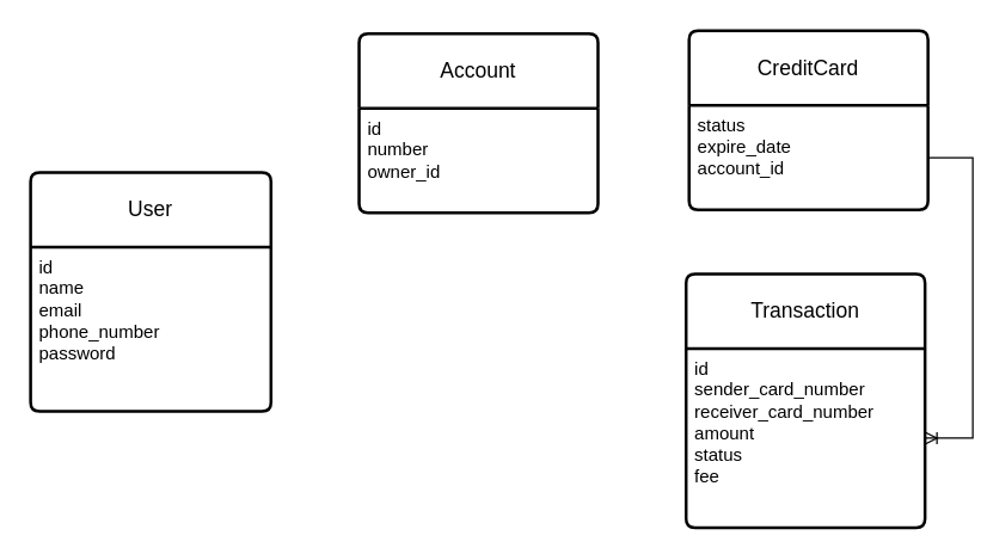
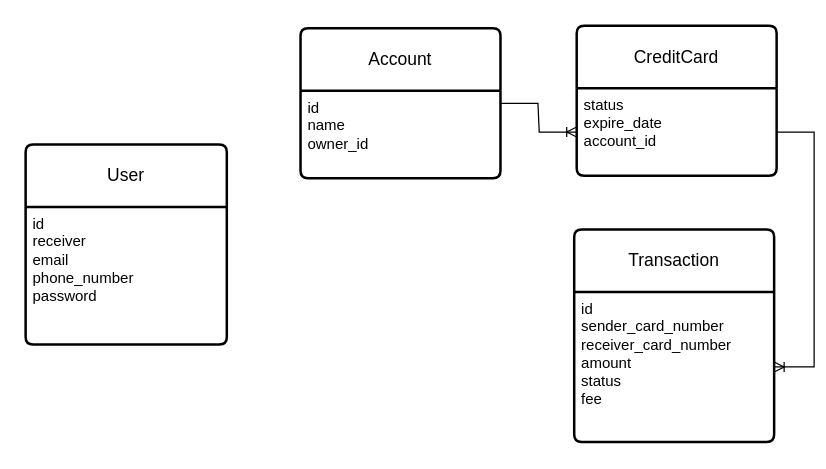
  <mxCell id="0" />
  <mxCell id="1" parent="0" />
  <mxCell id="2" value="Transaction" style="swimlane;childLayout=stackLayout;horizontal=1;startSize=50;horizontalStack=0;rounded=1;fontSize=14;fontStyle=0;strokeWidth=2;resizeParent=0;resizeLast=1;shadow=0;dashed=0;align=center;arcSize=4;whiteSpace=wrap;html=1;" vertex="1" parent="1"><mxGeometry x="459" y="183" width="160" height="170" as="geometry" /></mxCell>
  <mxCell id="3" value="&lt;div&gt;id&lt;/div&gt;&lt;div&gt;&lt;span style=&quot;background-color: initial;&quot;&gt;sender_card_number&lt;/span&gt;&lt;/div&gt;&lt;div&gt;&lt;span style=&quot;background-color: initial;&quot;&gt;receiver_card_number&lt;/span&gt;&lt;/div&gt;&lt;div&gt;amount&lt;/div&gt;&lt;div&gt;status&lt;/div&gt;&lt;div&gt;&lt;span style=&quot;background-color: initial;&quot;&gt;fee&lt;/span&gt;&lt;br&gt;&lt;/div&gt;" style="align=left;strokeColor=none;fillColor=none;spacingLeft=4;fontSize=12;verticalAlign=top;resizable=0;rotatable=0;part=1;html=1;" vertex="1" parent="2"><mxGeometry y="50" width="160" height="120" as="geometry" /></mxCell>
  <mxCell id="4" value="User" style="swimlane;childLayout=stackLayout;horizontal=1;startSize=50;horizontalStack=0;rounded=1;fontSize=14;fontStyle=0;strokeWidth=2;resizeParent=0;resizeLast=1;shadow=0;dashed=0;align=center;arcSize=4;whiteSpace=wrap;html=1;" vertex="1" parent="1"><mxGeometry x="20" y="115" width="161" height="160" as="geometry" /></mxCell>
- <mxCell id="5" value="id&lt;div&gt;name&lt;/div&gt;&lt;div&gt;email&lt;/div&gt;&lt;div&gt;phone_number&lt;/div&gt;&lt;div&gt;password&lt;/div&gt;&lt;div&gt;&lt;br&gt;&lt;/div&gt;" style="align=left;strokeColor=none;fillColor=none;spacingLeft=4;fontSize=12;verticalAlign=top;resizable=0;rotatable=0;part=1;html=1;" vertex="1" parent="4"><mxGeometry y="50" width="161" height="110" as="geometry" /></mxCell>
+ <mxCell id="5" value="id&lt;div&gt;receiver&lt;/div&gt;&lt;div&gt;email&lt;/div&gt;&lt;div&gt;phone_number&lt;/div&gt;&lt;div&gt;password&lt;/div&gt;&lt;div&gt;&lt;br&gt;&lt;/div&gt;" style="align=left;strokeColor=none;fillColor=none;spacingLeft=4;fontSize=12;verticalAlign=top;resizable=0;rotatable=0;part=1;html=1;" vertex="1" parent="4"><mxGeometry y="50" width="161" height="110" as="geometry" /></mxCell>
  <mxCell id="6" value="Account" style="swimlane;childLayout=stackLayout;horizontal=1;startSize=50;horizontalStack=0;rounded=1;fontSize=14;fontStyle=0;strokeWidth=2;resizeParent=0;resizeLast=1;shadow=0;dashed=0;align=center;arcSize=4;whiteSpace=wrap;html=1;" vertex="1" parent="1"><mxGeometry x="240" y="22" width="160" height="120" as="geometry" /></mxCell>
- <mxCell id="7" value="&lt;div&gt;id&lt;/div&gt;&lt;div&gt;number&lt;/div&gt;&lt;div&gt;owner_id&lt;br&gt;&lt;/div&gt;" style="align=left;strokeColor=none;fillColor=none;spacingLeft=4;fontSize=12;verticalAlign=top;resizable=0;rotatable=0;part=1;html=1;" vertex="1" parent="6"><mxGeometry y="50" width="160" height="70" as="geometry" /></mxCell>
+ <mxCell id="7" value="&lt;div&gt;id&lt;/div&gt;&lt;div&gt;name&lt;/div&gt;&lt;div&gt;owner_id&lt;br&gt;&lt;/div&gt;" style="align=left;strokeColor=none;fillColor=none;spacingLeft=4;fontSize=12;verticalAlign=top;resizable=0;rotatable=0;part=1;html=1;" vertex="1" parent="6"><mxGeometry y="50" width="160" height="70" as="geometry" /></mxCell>
  <mxCell id="8" value="CreditCard" style="swimlane;childLayout=stackLayout;horizontal=1;startSize=50;horizontalStack=0;rounded=1;fontSize=14;fontStyle=0;strokeWidth=2;resizeParent=0;resizeLast=1;shadow=0;dashed=0;align=center;arcSize=4;whiteSpace=wrap;html=1;" vertex="1" parent="1"><mxGeometry x="461" y="20" width="160" height="120" as="geometry" /></mxCell>
  <mxCell id="9" value="status&lt;div&gt;expire_date&lt;/div&gt;&lt;div&gt;account_id&lt;/div&gt;" style="align=left;strokeColor=none;fillColor=none;spacingLeft=4;fontSize=12;verticalAlign=top;resizable=0;rotatable=0;part=1;html=1;" vertex="1" parent="8"><mxGeometry y="50" width="160" height="70" as="geometry" /></mxCell>
  <mxCell id="10" value="" style="edgeStyle=entityRelationEdgeStyle;fontSize=12;html=1;endArrow=ERoneToMany;rounded=0;" edge="1" parent="1" source="9" target="3"><mxGeometry width="100" height="100" relative="1" as="geometry"><mxPoint x="475" y="156" as="sourcePoint" /><mxPoint x="575" y="56" as="targetPoint" /></mxGeometry></mxCell>
+ <mxCell id="11" value="" style="edgeStyle=entityRelationEdgeStyle;fontSize=12;html=1;endArrow=ERoneToMany;rounded=0;" edge="1" parent="1" source="6" target="9"><mxGeometry width="100" height="100" relative="1" as="geometry"><mxPoint x="456" y="156" as="sourcePoint" /><mxPoint x="556" y="56" as="targetPoint" /></mxGeometry></mxCell>
